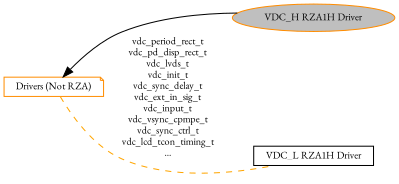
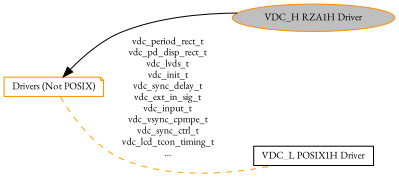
  digraph {
    fontname="EB Garamond"
    rankdir=LR
    node [color=darkorange fillcolor=white fontname="EB Garamond" fontsize=10 style=filled]
    edge [fontname="EB Garamond" fontsize=10 labelfontname=Helvetica labelfontsize=10 shape=plaintext]
-   n1 [height=0.2 label="Drivers (Not RZA)" shape=note width=0.4]
+   n1 [height=0.2 label="Drivers (Not POSIX)" shape=note width=0.4]
    n2 [fillcolor=grey75 fontcolor=black height=0.2 label="VDC_H RZA1H Driver" shape=ellipse width=0.4]
-   n3 [color=black height=0.2 label="VDC_L RZA1H Driver" shape=box width=0.4]
+   n3 [color=black height=0.2 label="VDC_L POSIX1H Driver" shape=box width=0.4]
    n1 -> n2 [dir=back style=solid]
    n1 -> n3 [color=orange dir=none label="vdc_period_rect_t\nvdc_pd_disp_rect_t\nvdc_lvds_t\nvdc_init_t\nvdc_sync_delay_t\nvdc_ext_in_sig_t\nvdc_input_t\nvdc_vsync_cpmpe_t\nvdc_sync_ctrl_t\nvdc_lcd_tcon_timing_t\n..." style=dashed]
  }
